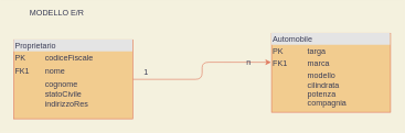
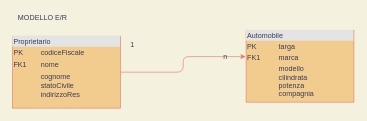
  <mxCell id="0" />
  <mxCell id="1" parent="0" />
- <mxCell id="2" value="&lt;font style=&quot;vertical-align: inherit&quot;&gt;&lt;font style=&quot;vertical-align: inherit&quot;&gt;MODELLO E/R&lt;/font&gt;&lt;/font&gt;" style="text;html=1;align=center;verticalAlign=middle;resizable=0;points=[];autosize=1;fontColor=#393C56;" vertex="1" parent="1"><mxGeometry x="35" y="10" width="100" height="20" as="geometry" /></mxCell>
+ <mxCell id="2" value="&lt;font style=&quot;vertical-align: inherit&quot;&gt;&lt;font style=&quot;vertical-align: inherit&quot;&gt;MODELLO E/R&lt;/font&gt;&lt;/font&gt;" style="text;html=1;align=center;verticalAlign=middle;resizable=0;points=[];autosize=1;fontColor=#393C56;" vertex="1" parent="1"><mxGeometry x="20" y="20" width="100" height="20" as="geometry" /></mxCell>
  <mxCell id="3" style="edgeStyle=orthogonalEdgeStyle;curved=0;rounded=1;sketch=0;orthogonalLoop=1;jettySize=auto;html=1;entryX=-0.004;entryY=0.367;entryDx=0;entryDy=0;entryPerimeter=0;strokeColor=#E07A5F;fillColor=#F2CC8F;fontColor=#393C56;" edge="1" parent="1" source="4" target="5"><mxGeometry relative="1" as="geometry" /></mxCell>
  <mxCell id="4" value="&lt;div style=&quot;box-sizing: border-box ; width: 100% ; background: #e4e4e4 ; padding: 2px&quot;&gt;&lt;font style=&quot;vertical-align: inherit&quot;&gt;&lt;font style=&quot;vertical-align: inherit&quot;&gt;&lt;font style=&quot;vertical-align: inherit&quot;&gt;&lt;font style=&quot;vertical-align: inherit&quot;&gt;Proprietario&lt;/font&gt;&lt;/font&gt;&lt;/font&gt;&lt;/font&gt;&lt;/div&gt;&lt;table style=&quot;width: 100% ; font-size: 1em&quot; cellpadding=&quot;2&quot; cellspacing=&quot;0&quot;&gt;&lt;tbody&gt;&lt;tr&gt;&lt;td&gt;&lt;font style=&quot;vertical-align: inherit&quot;&gt;&lt;font style=&quot;vertical-align: inherit&quot;&gt;&lt;font style=&quot;vertical-align: inherit&quot;&gt;&lt;font style=&quot;vertical-align: inherit&quot;&gt;PK&lt;/font&gt;&lt;/font&gt;&lt;/font&gt;&lt;/font&gt;&lt;/td&gt;&lt;td&gt;&lt;font style=&quot;vertical-align: inherit&quot;&gt;&lt;font style=&quot;vertical-align: inherit&quot;&gt;&lt;font style=&quot;vertical-align: inherit&quot;&gt;&lt;font style=&quot;vertical-align: inherit&quot;&gt;codiceFiscale&lt;/font&gt;&lt;/font&gt;&lt;/font&gt;&lt;/font&gt;&lt;/td&gt;&lt;/tr&gt;&lt;tr&gt;&lt;td&gt;&lt;font style=&quot;vertical-align: inherit&quot;&gt;&lt;font style=&quot;vertical-align: inherit&quot;&gt;&lt;font style=&quot;vertical-align: inherit&quot;&gt;&lt;font style=&quot;vertical-align: inherit&quot;&gt;FK1&lt;/font&gt;&lt;/font&gt;&lt;/font&gt;&lt;/font&gt;&lt;/td&gt;&lt;td&gt;&lt;font style=&quot;vertical-align: inherit&quot;&gt;&lt;font style=&quot;vertical-align: inherit&quot;&gt;&lt;font style=&quot;vertical-align: inherit&quot;&gt;&lt;font style=&quot;vertical-align: inherit&quot;&gt;nome&lt;/font&gt;&lt;/font&gt;&lt;/font&gt;&lt;/font&gt;&lt;/td&gt;&lt;/tr&gt;&lt;tr&gt;&lt;td&gt;&lt;/td&gt;&lt;td&gt;&lt;font style=&quot;vertical-align: inherit&quot;&gt;&lt;font style=&quot;vertical-align: inherit&quot;&gt;&lt;font style=&quot;vertical-align: inherit&quot;&gt;&lt;font style=&quot;vertical-align: inherit&quot;&gt;cognome &lt;/font&gt;&lt;/font&gt;&lt;br&gt;&lt;font style=&quot;vertical-align: inherit&quot;&gt;&lt;font style=&quot;vertical-align: inherit&quot;&gt;statoCivile&lt;br&gt;&lt;/font&gt;&lt;/font&gt;&lt;font style=&quot;vertical-align: inherit&quot;&gt;&lt;font style=&quot;vertical-align: inherit&quot;&gt;indirizzoRes&lt;/font&gt;&lt;/font&gt;&lt;br&gt;&lt;br&gt;&lt;/font&gt;&lt;/font&gt;&lt;/td&gt;&lt;/tr&gt;&lt;/tbody&gt;&lt;/table&gt;" style="verticalAlign=top;align=left;overflow=fill;html=1;fillColor=#F2CC8F;strokeColor=#E07A5F;fontColor=#393C56;" vertex="1" parent="1"><mxGeometry x="20" y="60" width="180" height="120" as="geometry" /></mxCell>
  <mxCell id="5" value="&lt;div style=&quot;box-sizing: border-box ; width: 100% ; background: #e4e4e4 ; padding: 2px&quot;&gt;Automobile&lt;/div&gt;&lt;table style=&quot;width: 100% ; font-size: 1em&quot; cellpadding=&quot;2&quot; cellspacing=&quot;0&quot;&gt;&lt;tbody&gt;&lt;tr&gt;&lt;td&gt;PK&lt;/td&gt;&lt;td&gt;targa&lt;/td&gt;&lt;/tr&gt;&lt;tr&gt;&lt;td&gt;FK1&lt;/td&gt;&lt;td&gt;marca&lt;/td&gt;&lt;/tr&gt;&lt;tr&gt;&lt;td&gt;&lt;/td&gt;&lt;td&gt;modello&lt;br&gt;cilindrata&lt;br&gt;potenza&lt;br&gt;compagnia&lt;/td&gt;&lt;/tr&gt;&lt;/tbody&gt;&lt;/table&gt;" style="verticalAlign=top;align=left;overflow=fill;html=1;rounded=0;sketch=0;strokeColor=#E07A5F;fillColor=#F2CC8F;fontColor=#393C56;" vertex="1" parent="1"><mxGeometry x="410" y="50" width="180" height="120" as="geometry" /></mxCell>
- <mxCell id="6" value="1" style="text;html=1;align=center;verticalAlign=middle;resizable=0;points=[];autosize=1;fontColor=#393C56;" vertex="1" parent="1"><mxGeometry x="210" y="100" width="20" height="20" as="geometry" /></mxCell>
+ <mxCell id="6" value="1" style="text;html=1;align=center;verticalAlign=middle;resizable=0;points=[];autosize=1;fontColor=#393C56;" vertex="1" parent="1"><mxGeometry x="210" y="65" width="20" height="20" as="geometry" /></mxCell>
  <mxCell id="7" value="n" style="text;html=1;align=center;verticalAlign=middle;resizable=0;points=[];autosize=1;fontColor=#393C56;" vertex="1" parent="1"><mxGeometry x="365" y="85" width="20" height="20" as="geometry" /></mxCell>
